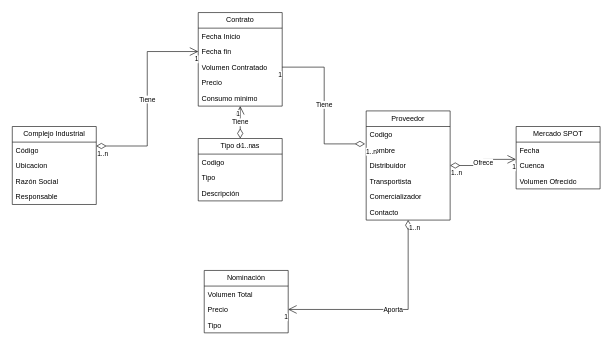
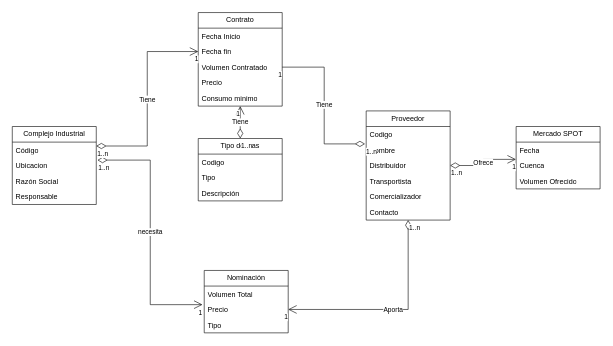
  <mxCell id="0" style=";html=1;" />
  <mxCell id="1" style=";html=1;" parent="0" />
  <mxCell id="2" value="Complejo Industrial" style="swimlane;fontStyle=0;childLayout=stackLayout;horizontal=1;startSize=26;fillColor=none;horizontalStack=0;resizeParent=1;resizeParentMax=0;resizeLast=0;collapsible=1;marginBottom=0;whiteSpace=wrap;html=1;" vertex="1" parent="1"><mxGeometry x="20" y="210" width="140" height="130" as="geometry" /></mxCell>
  <mxCell id="3" value="Código" style="text;strokeColor=none;fillColor=none;align=left;verticalAlign=top;spacingLeft=4;spacingRight=4;overflow=hidden;rotatable=0;points=[[0,0.5],[1,0.5]];portConstraint=eastwest;whiteSpace=wrap;html=1;" vertex="1" parent="2"><mxGeometry y="26" width="140" height="26" as="geometry" /></mxCell>
  <mxCell id="4" value="Ubicacion" style="text;strokeColor=none;fillColor=none;align=left;verticalAlign=top;spacingLeft=4;spacingRight=4;overflow=hidden;rotatable=0;points=[[0,0.5],[1,0.5]];portConstraint=eastwest;whiteSpace=wrap;html=1;" vertex="1" parent="2"><mxGeometry y="52" width="140" height="26" as="geometry" /></mxCell>
  <mxCell id="5" value="Razón Social" style="text;strokeColor=none;fillColor=none;align=left;verticalAlign=top;spacingLeft=4;spacingRight=4;overflow=hidden;rotatable=0;points=[[0,0.5],[1,0.5]];portConstraint=eastwest;whiteSpace=wrap;html=1;" vertex="1" parent="2"><mxGeometry y="78" width="140" height="26" as="geometry" /></mxCell>
  <mxCell id="6" value="Responsable" style="text;strokeColor=none;fillColor=none;align=left;verticalAlign=top;spacingLeft=4;spacingRight=4;overflow=hidden;rotatable=0;points=[[0,0.5],[1,0.5]];portConstraint=eastwest;whiteSpace=wrap;html=1;" vertex="1" parent="2"><mxGeometry y="104" width="140" height="26" as="geometry" /></mxCell>
  <mxCell id="7" value="Proveedor" style="swimlane;fontStyle=0;childLayout=stackLayout;horizontal=1;startSize=26;fillColor=none;horizontalStack=0;resizeParent=1;resizeParentMax=0;resizeLast=0;collapsible=1;marginBottom=0;whiteSpace=wrap;html=1;" vertex="1" parent="1"><mxGeometry x="610" y="184" width="140" height="182" as="geometry" /></mxCell>
  <mxCell id="8" value="Codigo" style="text;strokeColor=none;fillColor=none;align=left;verticalAlign=top;spacingLeft=4;spacingRight=4;overflow=hidden;rotatable=0;points=[[0,0.5],[1,0.5]];portConstraint=eastwest;whiteSpace=wrap;html=1;" vertex="1" parent="7"><mxGeometry y="26" width="140" height="26" as="geometry" /></mxCell>
  <mxCell id="9" value="Nombre" style="text;strokeColor=none;fillColor=none;align=left;verticalAlign=top;spacingLeft=4;spacingRight=4;overflow=hidden;rotatable=0;points=[[0,0.5],[1,0.5]];portConstraint=eastwest;whiteSpace=wrap;html=1;" vertex="1" parent="7"><mxGeometry y="52" width="140" height="26" as="geometry" /></mxCell>
  <mxCell id="10" value="Distribuidor" style="text;strokeColor=none;fillColor=none;align=left;verticalAlign=top;spacingLeft=4;spacingRight=4;overflow=hidden;rotatable=0;points=[[0,0.5],[1,0.5]];portConstraint=eastwest;whiteSpace=wrap;html=1;" vertex="1" parent="7"><mxGeometry y="78" width="140" height="26" as="geometry" /></mxCell>
  <mxCell id="11" value="Transportista" style="text;strokeColor=none;fillColor=none;align=left;verticalAlign=top;spacingLeft=4;spacingRight=4;overflow=hidden;rotatable=0;points=[[0,0.5],[1,0.5]];portConstraint=eastwest;whiteSpace=wrap;html=1;" vertex="1" parent="7"><mxGeometry y="104" width="140" height="26" as="geometry" /></mxCell>
  <mxCell id="12" value="Comercializador" style="text;strokeColor=none;fillColor=none;align=left;verticalAlign=top;spacingLeft=4;spacingRight=4;overflow=hidden;rotatable=0;points=[[0,0.5],[1,0.5]];portConstraint=eastwest;whiteSpace=wrap;html=1;" vertex="1" parent="7"><mxGeometry y="130" width="140" height="26" as="geometry" /></mxCell>
  <mxCell id="13" value="Contacto" style="text;strokeColor=none;fillColor=none;align=left;verticalAlign=top;spacingLeft=4;spacingRight=4;overflow=hidden;rotatable=0;points=[[0,0.5],[1,0.5]];portConstraint=eastwest;whiteSpace=wrap;html=1;" vertex="1" parent="7"><mxGeometry y="156" width="140" height="26" as="geometry" /></mxCell>
  <mxCell id="14" value="Contrato" style="swimlane;fontStyle=0;childLayout=stackLayout;horizontal=1;startSize=26;fillColor=none;horizontalStack=0;resizeParent=1;resizeParentMax=0;resizeLast=0;collapsible=1;marginBottom=0;whiteSpace=wrap;html=1;" vertex="1" parent="1"><mxGeometry x="330" y="20" width="140" height="156" as="geometry" /></mxCell>
  <mxCell id="15" value="Fecha Inicio" style="text;strokeColor=none;fillColor=none;align=left;verticalAlign=top;spacingLeft=4;spacingRight=4;overflow=hidden;rotatable=0;points=[[0,0.5],[1,0.5]];portConstraint=eastwest;whiteSpace=wrap;html=1;" vertex="1" parent="14"><mxGeometry y="26" width="140" height="26" as="geometry" /></mxCell>
  <mxCell id="16" value="Fecha fin" style="text;strokeColor=none;fillColor=none;align=left;verticalAlign=top;spacingLeft=4;spacingRight=4;overflow=hidden;rotatable=0;points=[[0,0.5],[1,0.5]];portConstraint=eastwest;whiteSpace=wrap;html=1;" vertex="1" parent="14"><mxGeometry y="52" width="140" height="26" as="geometry" /></mxCell>
  <mxCell id="17" value="Volumen Contratado" style="text;strokeColor=none;fillColor=none;align=left;verticalAlign=top;spacingLeft=4;spacingRight=4;overflow=hidden;rotatable=0;points=[[0,0.5],[1,0.5]];portConstraint=eastwest;whiteSpace=wrap;html=1;" vertex="1" parent="14"><mxGeometry y="78" width="140" height="26" as="geometry" /></mxCell>
  <mxCell id="18" value="Precio" style="text;strokeColor=none;fillColor=none;align=left;verticalAlign=top;spacingLeft=4;spacingRight=4;overflow=hidden;rotatable=0;points=[[0,0.5],[1,0.5]];portConstraint=eastwest;whiteSpace=wrap;html=1;" vertex="1" parent="14"><mxGeometry y="104" width="140" height="26" as="geometry" /></mxCell>
  <mxCell id="19" value="Consumo minimo" style="text;strokeColor=none;fillColor=none;align=left;verticalAlign=top;spacingLeft=4;spacingRight=4;overflow=hidden;rotatable=0;points=[[0,0.5],[1,0.5]];portConstraint=eastwest;whiteSpace=wrap;html=1;" vertex="1" parent="14"><mxGeometry y="130" width="140" height="26" as="geometry" /></mxCell>
  <mxCell id="20" value="Nominación" style="swimlane;fontStyle=0;childLayout=stackLayout;horizontal=1;startSize=26;fillColor=none;horizontalStack=0;resizeParent=1;resizeParentMax=0;resizeLast=0;collapsible=1;marginBottom=0;whiteSpace=wrap;html=1;" vertex="1" parent="1"><mxGeometry x="340" y="450" width="140" height="104" as="geometry" /></mxCell>
  <mxCell id="21" value="Volumen Total" style="text;strokeColor=none;fillColor=none;align=left;verticalAlign=top;spacingLeft=4;spacingRight=4;overflow=hidden;rotatable=0;points=[[0,0.5],[1,0.5]];portConstraint=eastwest;whiteSpace=wrap;html=1;" vertex="1" parent="20"><mxGeometry y="26" width="140" height="26" as="geometry" /></mxCell>
  <mxCell id="22" value="Precio" style="text;strokeColor=none;fillColor=none;align=left;verticalAlign=top;spacingLeft=4;spacingRight=4;overflow=hidden;rotatable=0;points=[[0,0.5],[1,0.5]];portConstraint=eastwest;whiteSpace=wrap;html=1;" vertex="1" parent="20"><mxGeometry y="52" width="140" height="26" as="geometry" /></mxCell>
  <mxCell id="23" value="Tipo" style="text;strokeColor=none;fillColor=none;align=left;verticalAlign=top;spacingLeft=4;spacingRight=4;overflow=hidden;rotatable=0;points=[[0,0.5],[1,0.5]];portConstraint=eastwest;whiteSpace=wrap;html=1;" vertex="1" parent="20"><mxGeometry y="78" width="140" height="26" as="geometry" /></mxCell>
+ <mxCell id="24" value="necesita" style="endArrow=open;html=1;endSize=12;startArrow=diamondThin;startSize=14;startFill=0;edgeStyle=orthogonalEdgeStyle;rounded=0;entryX=-0.021;entryY=1.192;entryDx=0;entryDy=0;entryPerimeter=0;exitX=1.014;exitY=1.154;exitDx=0;exitDy=0;exitPerimeter=0;" edge="1" parent="1" source="3" target="21"><mxGeometry relative="1" as="geometry"><mxPoint x="-10" y="475" as="sourcePoint" /><mxPoint x="120" y="318" as="targetPoint" /></mxGeometry></mxCell>
+ <mxCell id="25" value="1..n" style="edgeLabel;resizable=0;html=1;align=left;verticalAlign=top;" connectable="0" vertex="1" parent="24"><mxGeometry x="-1" relative="1" as="geometry" /></mxCell>
+ <mxCell id="26" value="1" style="edgeLabel;resizable=0;html=1;align=right;verticalAlign=top;" connectable="0" vertex="1" parent="24"><mxGeometry x="1" relative="1" as="geometry" /></mxCell>
  <mxCell id="27" value="Tiene" style="endArrow=none;html=1;endSize=12;startArrow=diamondThin;startSize=14;startFill=0;edgeStyle=orthogonalEdgeStyle;rounded=0;entryX=1;entryY=0.5;entryDx=0;entryDy=0;exitX=-0.014;exitY=0.115;exitDx=0;exitDy=0;exitPerimeter=0;" edge="1" parent="1" source="9" target="17"><mxGeometry x="-0.003" relative="1" as="geometry"><mxPoint x="10" y="495" as="sourcePoint" /><mxPoint x="140" y="338" as="targetPoint" /><mxPoint as="offset" /></mxGeometry></mxCell>
  <mxCell id="28" value="1..n" style="edgeLabel;resizable=0;html=1;align=left;verticalAlign=top;" connectable="0" vertex="1" parent="27"><mxGeometry x="-1" relative="1" as="geometry" /></mxCell>
  <mxCell id="29" value="1" style="edgeLabel;resizable=0;html=1;align=right;verticalAlign=top;" connectable="0" vertex="1" parent="27"><mxGeometry x="1" relative="1" as="geometry" /></mxCell>
  <mxCell id="30" value="Aporta" style="endArrow=open;html=1;endSize=12;startArrow=diamondThin;startSize=14;startFill=0;edgeStyle=orthogonalEdgeStyle;rounded=0;entryX=1;entryY=0.5;entryDx=0;entryDy=0;" edge="1" parent="1" source="7" target="22"><mxGeometry x="-0.003" relative="1" as="geometry"><mxPoint x="620" y="272" as="sourcePoint" /><mxPoint x="481" y="46" as="targetPoint" /><mxPoint as="offset" /></mxGeometry></mxCell>
  <mxCell id="31" value="1..n" style="edgeLabel;resizable=0;html=1;align=left;verticalAlign=top;" connectable="0" vertex="1" parent="30"><mxGeometry x="-1" relative="1" as="geometry" /></mxCell>
  <mxCell id="32" value="1" style="edgeLabel;resizable=0;html=1;align=right;verticalAlign=top;" connectable="0" vertex="1" parent="30"><mxGeometry x="1" relative="1" as="geometry" /></mxCell>
  <mxCell id="33" value="Tiene" style="endArrow=open;html=1;endSize=12;startArrow=diamondThin;startSize=14;startFill=0;edgeStyle=orthogonalEdgeStyle;rounded=0;entryX=0;entryY=0.5;entryDx=0;entryDy=0;exitX=1;exitY=0.25;exitDx=0;exitDy=0;" edge="1" parent="1" source="2" target="16"><mxGeometry x="-0.003" relative="1" as="geometry"><mxPoint x="620" y="272" as="sourcePoint" /><mxPoint x="481" y="46" as="targetPoint" /><mxPoint as="offset" /></mxGeometry></mxCell>
  <mxCell id="34" value="1..n" style="edgeLabel;resizable=0;html=1;align=left;verticalAlign=top;" connectable="0" vertex="1" parent="33"><mxGeometry x="-1" relative="1" as="geometry" /></mxCell>
  <mxCell id="35" value="1" style="edgeLabel;resizable=0;html=1;align=right;verticalAlign=top;" connectable="0" vertex="1" parent="33"><mxGeometry x="1" relative="1" as="geometry" /></mxCell>
  <mxCell id="36" value="Tipo de Gas" style="swimlane;fontStyle=0;childLayout=stackLayout;horizontal=1;startSize=26;fillColor=none;horizontalStack=0;resizeParent=1;resizeParentMax=0;resizeLast=0;collapsible=1;marginBottom=0;whiteSpace=wrap;html=1;" vertex="1" parent="1"><mxGeometry x="330" y="230" width="140" height="104" as="geometry" /></mxCell>
  <mxCell id="37" value="Codigo" style="text;strokeColor=none;fillColor=none;align=left;verticalAlign=top;spacingLeft=4;spacingRight=4;overflow=hidden;rotatable=0;points=[[0,0.5],[1,0.5]];portConstraint=eastwest;whiteSpace=wrap;html=1;" vertex="1" parent="36"><mxGeometry y="26" width="140" height="26" as="geometry" /></mxCell>
  <mxCell id="38" value="Tipo" style="text;strokeColor=none;fillColor=none;align=left;verticalAlign=top;spacingLeft=4;spacingRight=4;overflow=hidden;rotatable=0;points=[[0,0.5],[1,0.5]];portConstraint=eastwest;whiteSpace=wrap;html=1;" vertex="1" parent="36"><mxGeometry y="52" width="140" height="26" as="geometry" /></mxCell>
  <mxCell id="39" value="Descripción" style="text;strokeColor=none;fillColor=none;align=left;verticalAlign=top;spacingLeft=4;spacingRight=4;overflow=hidden;rotatable=0;points=[[0,0.5],[1,0.5]];portConstraint=eastwest;whiteSpace=wrap;html=1;" vertex="1" parent="36"><mxGeometry y="78" width="140" height="26" as="geometry" /></mxCell>
  <mxCell id="40" value="Tiene" style="endArrow=open;html=1;endSize=12;startArrow=diamondThin;startSize=14;startFill=0;edgeStyle=orthogonalEdgeStyle;rounded=0;" edge="1" parent="1" source="36" target="14"><mxGeometry x="-0.003" relative="1" as="geometry"><mxPoint x="618" y="249" as="sourcePoint" /><mxPoint x="480" y="121" as="targetPoint" /><mxPoint as="offset" /></mxGeometry></mxCell>
  <mxCell id="41" value="1..n" style="edgeLabel;resizable=0;html=1;align=left;verticalAlign=top;" connectable="0" vertex="1" parent="40"><mxGeometry x="-1" relative="1" as="geometry" /></mxCell>
  <mxCell id="42" value="1" style="edgeLabel;resizable=0;html=1;align=right;verticalAlign=top;" connectable="0" vertex="1" parent="40"><mxGeometry x="1" relative="1" as="geometry" /></mxCell>
  <mxCell id="43" value="Mercado SPOT" style="swimlane;fontStyle=0;childLayout=stackLayout;horizontal=1;startSize=26;fillColor=none;horizontalStack=0;resizeParent=1;resizeParentMax=0;resizeLast=0;collapsible=1;marginBottom=0;whiteSpace=wrap;html=1;" vertex="1" parent="1"><mxGeometry x="860" y="210" width="140" height="104" as="geometry" /></mxCell>
  <mxCell id="44" value="Fecha" style="text;strokeColor=none;fillColor=none;align=left;verticalAlign=top;spacingLeft=4;spacingRight=4;overflow=hidden;rotatable=0;points=[[0,0.5],[1,0.5]];portConstraint=eastwest;whiteSpace=wrap;html=1;" vertex="1" parent="43"><mxGeometry y="26" width="140" height="26" as="geometry" /></mxCell>
  <mxCell id="45" value="Cuenca" style="text;strokeColor=none;fillColor=none;align=left;verticalAlign=top;spacingLeft=4;spacingRight=4;overflow=hidden;rotatable=0;points=[[0,0.5],[1,0.5]];portConstraint=eastwest;whiteSpace=wrap;html=1;" vertex="1" parent="43"><mxGeometry y="52" width="140" height="26" as="geometry" /></mxCell>
  <mxCell id="46" value="Volumen Ofrecido" style="text;strokeColor=none;fillColor=none;align=left;verticalAlign=top;spacingLeft=4;spacingRight=4;overflow=hidden;rotatable=0;points=[[0,0.5],[1,0.5]];portConstraint=eastwest;whiteSpace=wrap;html=1;" vertex="1" parent="43"><mxGeometry y="78" width="140" height="26" as="geometry" /></mxCell>
  <mxCell id="47" value="Ofrece" style="endArrow=open;html=1;endSize=12;startArrow=diamondThin;startSize=14;startFill=0;edgeStyle=orthogonalEdgeStyle;rounded=0;entryX=-0.003;entryY=1.106;entryDx=0;entryDy=0;exitX=1;exitY=0.5;exitDx=0;exitDy=0;entryPerimeter=0;" edge="1" parent="1" source="10" target="44"><mxGeometry x="0.002" relative="1" as="geometry"><mxPoint x="690" y="350" as="sourcePoint" /><mxPoint x="490" y="525" as="targetPoint" /><mxPoint as="offset" /></mxGeometry></mxCell>
  <mxCell id="48" value="1..n" style="edgeLabel;resizable=0;html=1;align=left;verticalAlign=top;" connectable="0" vertex="1" parent="47"><mxGeometry x="-1" relative="1" as="geometry" /></mxCell>
  <mxCell id="49" value="1" style="edgeLabel;resizable=0;html=1;align=right;verticalAlign=top;" connectable="0" vertex="1" parent="47"><mxGeometry x="1" relative="1" as="geometry" /></mxCell>
